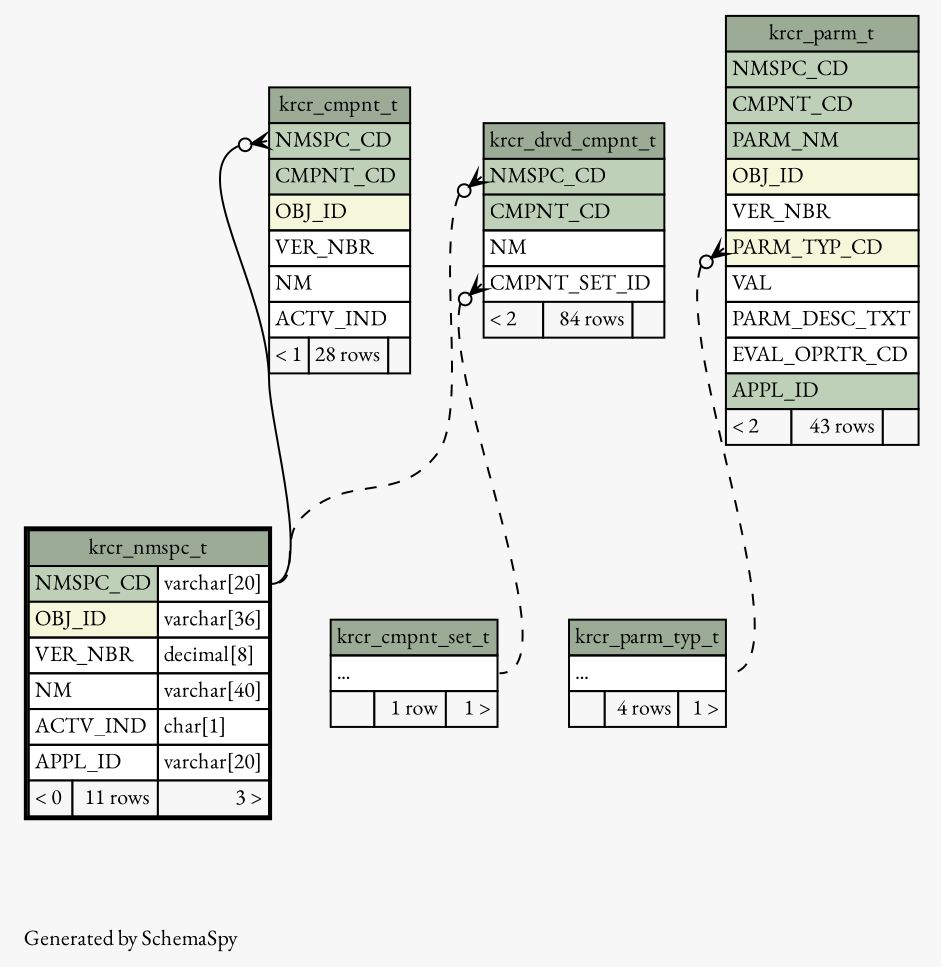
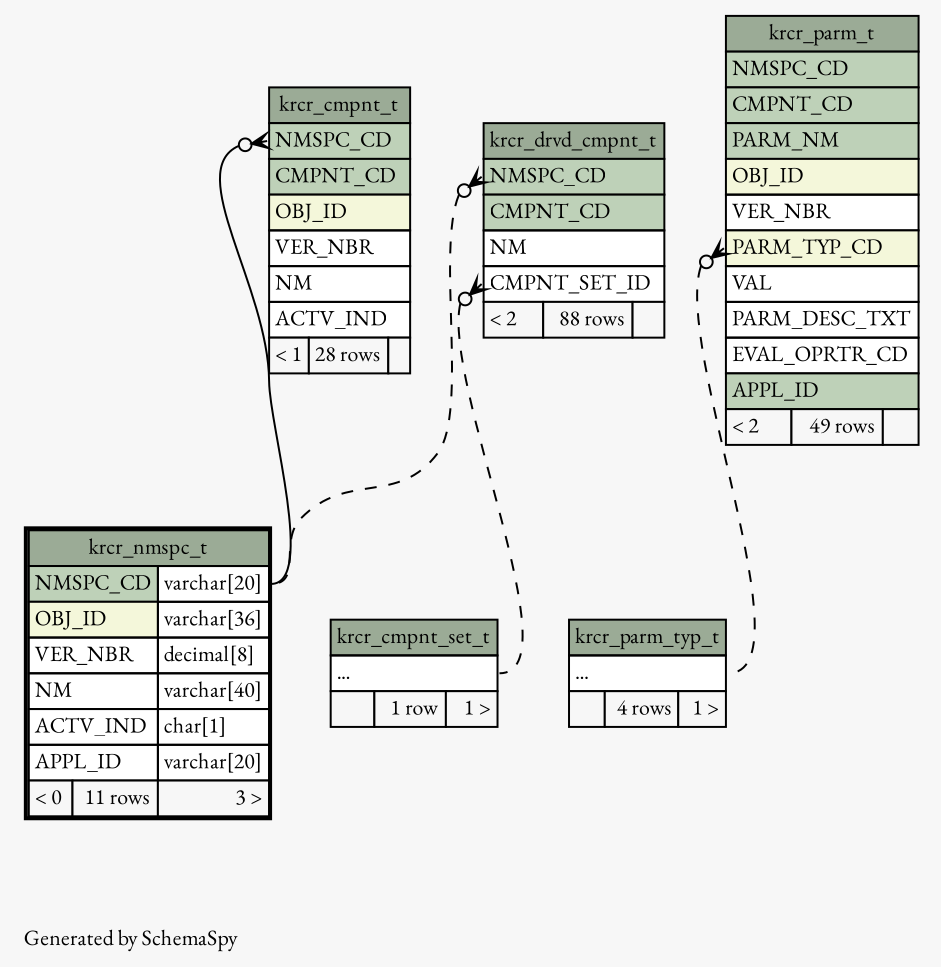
  digraph {
    bgcolor="#f7f7f7"
    fontname="EB Garamond"
    fontsize=11
    label="\nGenerated by SchemaSpy"
    labeljust=l
    nodesep=0.18
    rankdir=TB
    ranksep=0.46
    node [fontname="EB Garamond" fontsize=11 shape=plaintext]
    edge [arrowhead=none arrowsize=0.8 arrowtail=crowodot dir=back fontname="EB Garamond" headport="NMSPC_CD.type:e" tailport="NMSPC_CD:w" style=dashed]
    n1 [label=<     <TABLE BORDER="0" CELLBORDER="1" CELLSPACING="0" BGCOLOR="#ffffff">       <TR><TD COLSPAN="3" BGCOLOR="#9bab96" ALIGN="CENTER">krcr_cmpnt_t</TD></TR>       <TR><TD PORT="NMSPC_CD" COLSPAN="3" BGCOLOR="#bed1b8" ALIGN="LEFT">NMSPC_CD</TD></TR>       <TR><TD PORT="CMPNT_CD" COLSPAN="3" BGCOLOR="#bed1b8" ALIGN="LEFT">CMPNT_CD</TD></TR>       <TR><TD PORT="OBJ_ID" COLSPAN="3" BGCOLOR="#f4f7da" ALIGN="LEFT">OBJ_ID</TD></TR>       <TR><TD PORT="VER_NBR" COLSPAN="3" ALIGN="LEFT">VER_NBR</TD></TR>       <TR><TD PORT="NM" COLSPAN="3" ALIGN="LEFT">NM</TD></TR>       <TR><TD PORT="ACTV_IND" COLSPAN="3" ALIGN="LEFT">ACTV_IND</TD></TR>       <TR><TD ALIGN="LEFT" BGCOLOR="#f7f7f7">&lt; 1</TD><TD ALIGN="RIGHT" BGCOLOR="#f7f7f7">28 rows</TD><TD ALIGN="RIGHT" BGCOLOR="#f7f7f7">  </TD></TR>     </TABLE>>]
    n2 [label=<     <TABLE BORDER="2" CELLBORDER="1" CELLSPACING="0" BGCOLOR="#ffffff">       <TR><TD COLSPAN="3" BGCOLOR="#9bab96" ALIGN="CENTER">krcr_nmspc_t</TD></TR>       <TR><TD PORT="NMSPC_CD" COLSPAN="2" BGCOLOR="#bed1b8" ALIGN="LEFT">NMSPC_CD</TD><TD PORT="NMSPC_CD.type" ALIGN="LEFT">varchar[20]</TD></TR>       <TR><TD PORT="OBJ_ID" COLSPAN="2" BGCOLOR="#f4f7da" ALIGN="LEFT">OBJ_ID</TD><TD PORT="OBJ_ID.type" ALIGN="LEFT">varchar[36]</TD></TR>       <TR><TD PORT="VER_NBR" COLSPAN="2" ALIGN="LEFT">VER_NBR</TD><TD PORT="VER_NBR.type" ALIGN="LEFT">decimal[8]</TD></TR>       <TR><TD PORT="NM" COLSPAN="2" ALIGN="LEFT">NM</TD><TD PORT="NM.type" ALIGN="LEFT">varchar[40]</TD></TR>       <TR><TD PORT="ACTV_IND" COLSPAN="2" ALIGN="LEFT">ACTV_IND</TD><TD PORT="ACTV_IND.type" ALIGN="LEFT">char[1]</TD></TR>       <TR><TD PORT="APPL_ID" COLSPAN="2" ALIGN="LEFT">APPL_ID</TD><TD PORT="APPL_ID.type" ALIGN="LEFT">varchar[20]</TD></TR>       <TR><TD ALIGN="LEFT" BGCOLOR="#f7f7f7">&lt; 0</TD><TD ALIGN="RIGHT" BGCOLOR="#f7f7f7">11 rows</TD><TD ALIGN="RIGHT" BGCOLOR="#f7f7f7">3 &gt;</TD></TR>     </TABLE>>]
-   n3 [label=<     <TABLE BORDER="0" CELLBORDER="1" CELLSPACING="0" BGCOLOR="#ffffff">       <TR><TD COLSPAN="3" BGCOLOR="#9bab96" ALIGN="CENTER">krcr_drvd_cmpnt_t</TD></TR>       <TR><TD PORT="NMSPC_CD" COLSPAN="3" BGCOLOR="#bed1b8" ALIGN="LEFT">NMSPC_CD</TD></TR>       <TR><TD PORT="CMPNT_CD" COLSPAN="3" BGCOLOR="#bed1b8" ALIGN="LEFT">CMPNT_CD</TD></TR>       <TR><TD PORT="NM" COLSPAN="3" ALIGN="LEFT">NM</TD></TR>       <TR><TD PORT="CMPNT_SET_ID" COLSPAN="3" ALIGN="LEFT">CMPNT_SET_ID</TD></TR>       <TR><TD ALIGN="LEFT" BGCOLOR="#f7f7f7">&lt; 2</TD><TD ALIGN="RIGHT" BGCOLOR="#f7f7f7">84 rows</TD><TD ALIGN="RIGHT" BGCOLOR="#f7f7f7">  </TD></TR>     </TABLE>>]
+   n3 [label=<     <TABLE BORDER="0" CELLBORDER="1" CELLSPACING="0" BGCOLOR="#ffffff">       <TR><TD COLSPAN="3" BGCOLOR="#9bab96" ALIGN="CENTER">krcr_drvd_cmpnt_t</TD></TR>       <TR><TD PORT="NMSPC_CD" COLSPAN="3" BGCOLOR="#bed1b8" ALIGN="LEFT">NMSPC_CD</TD></TR>       <TR><TD PORT="CMPNT_CD" COLSPAN="3" BGCOLOR="#bed1b8" ALIGN="LEFT">CMPNT_CD</TD></TR>       <TR><TD PORT="NM" COLSPAN="3" ALIGN="LEFT">NM</TD></TR>       <TR><TD PORT="CMPNT_SET_ID" COLSPAN="3" ALIGN="LEFT">CMPNT_SET_ID</TD></TR>       <TR><TD ALIGN="LEFT" BGCOLOR="#f7f7f7">&lt; 2</TD><TD ALIGN="RIGHT" BGCOLOR="#f7f7f7">88 rows</TD><TD ALIGN="RIGHT" BGCOLOR="#f7f7f7">  </TD></TR>     </TABLE>>]
    n4 [label=<     <TABLE BORDER="0" CELLBORDER="1" CELLSPACING="0" BGCOLOR="#ffffff">       <TR><TD COLSPAN="3" BGCOLOR="#9bab96" ALIGN="CENTER">krcr_cmpnt_set_t</TD></TR>       <TR><TD PORT="elipses" COLSPAN="3" ALIGN="LEFT">...</TD></TR>       <TR><TD ALIGN="LEFT" BGCOLOR="#f7f7f7">  </TD><TD ALIGN="RIGHT" BGCOLOR="#f7f7f7">1 row</TD><TD ALIGN="RIGHT" BGCOLOR="#f7f7f7">1 &gt;</TD></TR>     </TABLE>>]
-   n5 [label=<     <TABLE BORDER="0" CELLBORDER="1" CELLSPACING="0" BGCOLOR="#ffffff">       <TR><TD COLSPAN="3" BGCOLOR="#9bab96" ALIGN="CENTER">krcr_parm_t</TD></TR>       <TR><TD PORT="NMSPC_CD" COLSPAN="3" BGCOLOR="#bed1b8" ALIGN="LEFT">NMSPC_CD</TD></TR>       <TR><TD PORT="CMPNT_CD" COLSPAN="3" BGCOLOR="#bed1b8" ALIGN="LEFT">CMPNT_CD</TD></TR>       <TR><TD PORT="PARM_NM" COLSPAN="3" BGCOLOR="#bed1b8" ALIGN="LEFT">PARM_NM</TD></TR>       <TR><TD PORT="OBJ_ID" COLSPAN="3" BGCOLOR="#f4f7da" ALIGN="LEFT">OBJ_ID</TD></TR>       <TR><TD PORT="VER_NBR" COLSPAN="3" ALIGN="LEFT">VER_NBR</TD></TR>       <TR><TD PORT="PARM_TYP_CD" COLSPAN="3" BGCOLOR="#f4f7da" ALIGN="LEFT">PARM_TYP_CD</TD></TR>       <TR><TD PORT="VAL" COLSPAN="3" ALIGN="LEFT">VAL</TD></TR>       <TR><TD PORT="PARM_DESC_TXT" COLSPAN="3" ALIGN="LEFT">PARM_DESC_TXT</TD></TR>       <TR><TD PORT="EVAL_OPRTR_CD" COLSPAN="3" ALIGN="LEFT">EVAL_OPRTR_CD</TD></TR>       <TR><TD PORT="APPL_ID" COLSPAN="3" BGCOLOR="#bed1b8" ALIGN="LEFT">APPL_ID</TD></TR>       <TR><TD ALIGN="LEFT" BGCOLOR="#f7f7f7">&lt; 2</TD><TD ALIGN="RIGHT" BGCOLOR="#f7f7f7">43 rows</TD><TD ALIGN="RIGHT" BGCOLOR="#f7f7f7">  </TD></TR>     </TABLE>>]
+   n5 [label=<     <TABLE BORDER="0" CELLBORDER="1" CELLSPACING="0" BGCOLOR="#ffffff">       <TR><TD COLSPAN="3" BGCOLOR="#9bab96" ALIGN="CENTER">krcr_parm_t</TD></TR>       <TR><TD PORT="NMSPC_CD" COLSPAN="3" BGCOLOR="#bed1b8" ALIGN="LEFT">NMSPC_CD</TD></TR>       <TR><TD PORT="CMPNT_CD" COLSPAN="3" BGCOLOR="#bed1b8" ALIGN="LEFT">CMPNT_CD</TD></TR>       <TR><TD PORT="PARM_NM" COLSPAN="3" BGCOLOR="#bed1b8" ALIGN="LEFT">PARM_NM</TD></TR>       <TR><TD PORT="OBJ_ID" COLSPAN="3" BGCOLOR="#f4f7da" ALIGN="LEFT">OBJ_ID</TD></TR>       <TR><TD PORT="VER_NBR" COLSPAN="3" ALIGN="LEFT">VER_NBR</TD></TR>       <TR><TD PORT="PARM_TYP_CD" COLSPAN="3" BGCOLOR="#f4f7da" ALIGN="LEFT">PARM_TYP_CD</TD></TR>       <TR><TD PORT="VAL" COLSPAN="3" ALIGN="LEFT">VAL</TD></TR>       <TR><TD PORT="PARM_DESC_TXT" COLSPAN="3" ALIGN="LEFT">PARM_DESC_TXT</TD></TR>       <TR><TD PORT="EVAL_OPRTR_CD" COLSPAN="3" ALIGN="LEFT">EVAL_OPRTR_CD</TD></TR>       <TR><TD PORT="APPL_ID" COLSPAN="3" BGCOLOR="#bed1b8" ALIGN="LEFT">APPL_ID</TD></TR>       <TR><TD ALIGN="LEFT" BGCOLOR="#f7f7f7">&lt; 2</TD><TD ALIGN="RIGHT" BGCOLOR="#f7f7f7">49 rows</TD><TD ALIGN="RIGHT" BGCOLOR="#f7f7f7">  </TD></TR>     </TABLE>>]
    n6 [label=<     <TABLE BORDER="0" CELLBORDER="1" CELLSPACING="0" BGCOLOR="#ffffff">       <TR><TD COLSPAN="3" BGCOLOR="#9bab96" ALIGN="CENTER">krcr_parm_typ_t</TD></TR>       <TR><TD PORT="elipses" COLSPAN="3" ALIGN="LEFT">...</TD></TR>       <TR><TD ALIGN="LEFT" BGCOLOR="#f7f7f7">  </TD><TD ALIGN="RIGHT" BGCOLOR="#f7f7f7">4 rows</TD><TD ALIGN="RIGHT" BGCOLOR="#f7f7f7">1 &gt;</TD></TR>     </TABLE>>]
    n1 -> n2 [style=""]
    n3 -> n2
    n3 -> n4 [headport="elipses:e" tailport="CMPNT_SET_ID:w"]
    n5 -> n6 [headport="elipses:e" tailport="PARM_TYP_CD:w"]
  }
